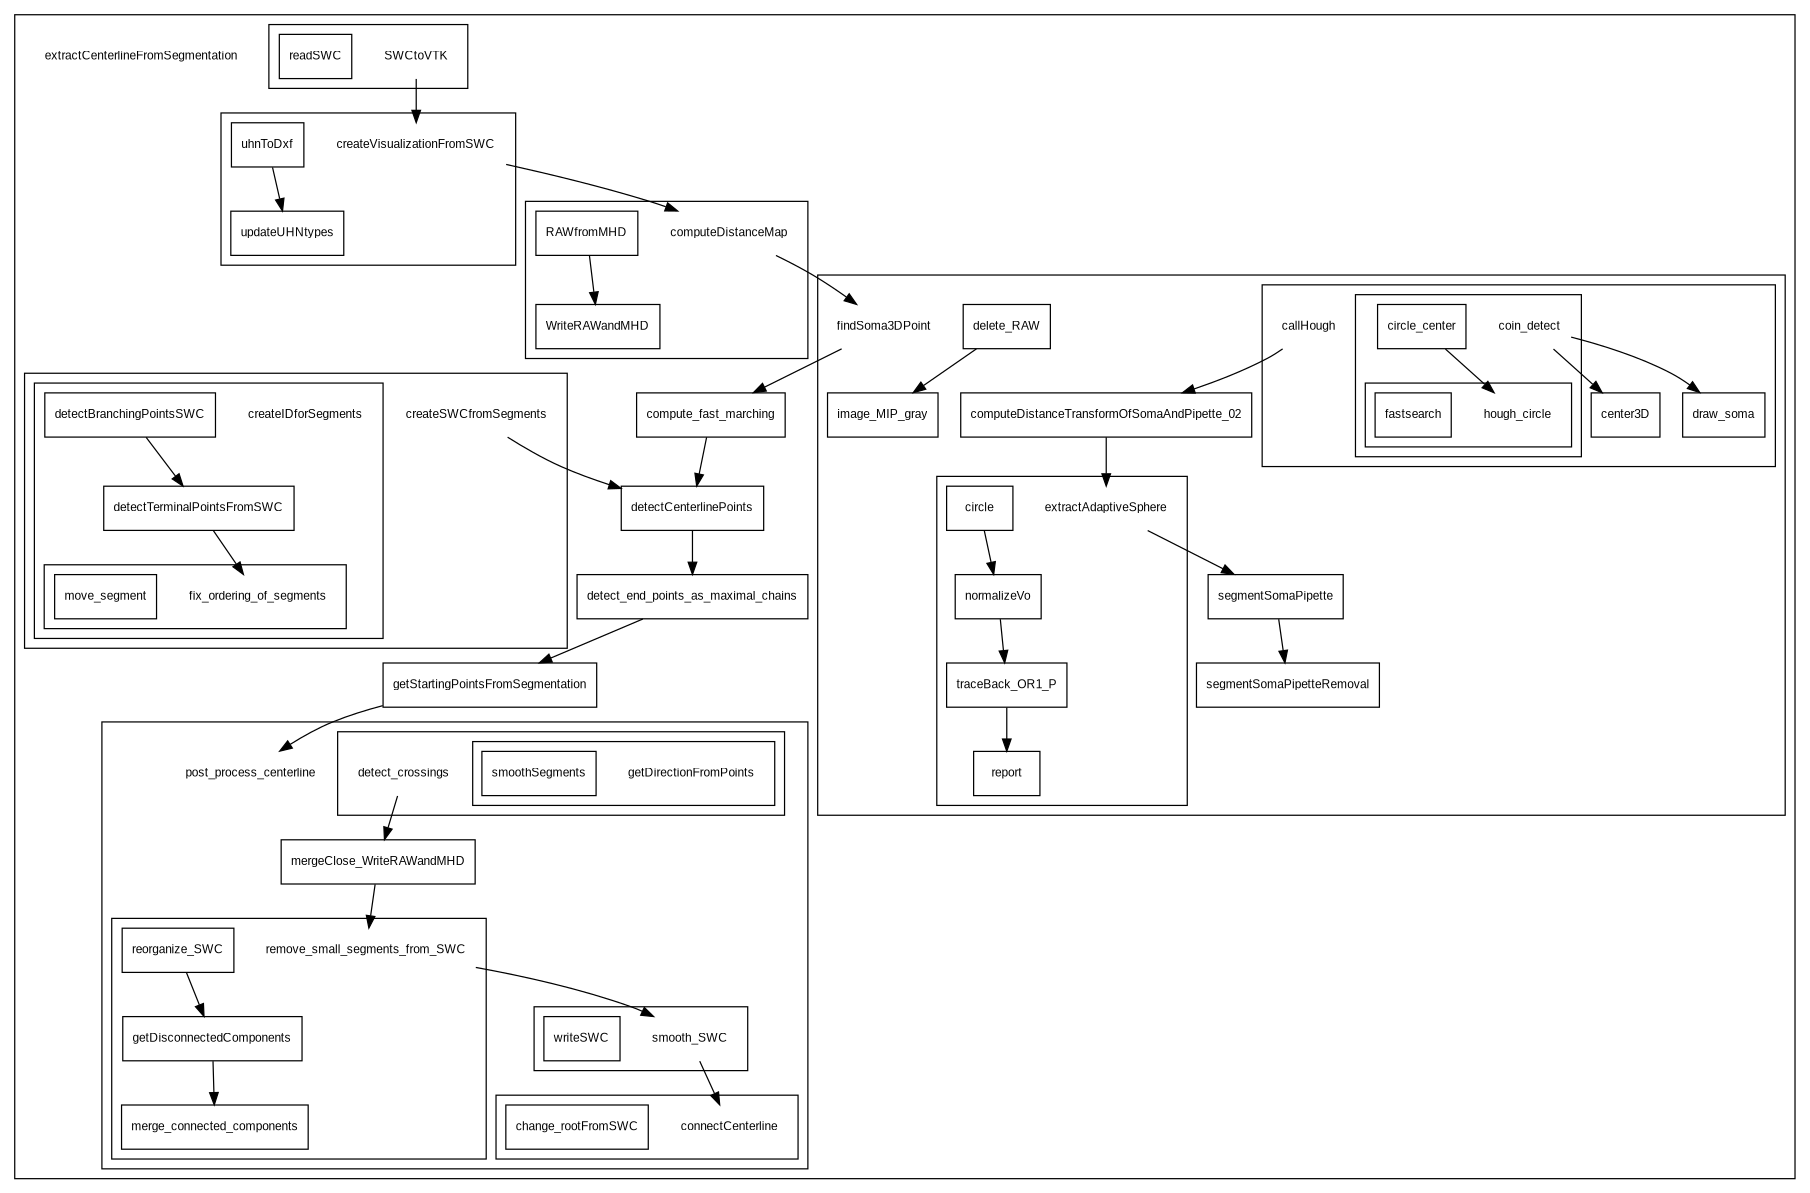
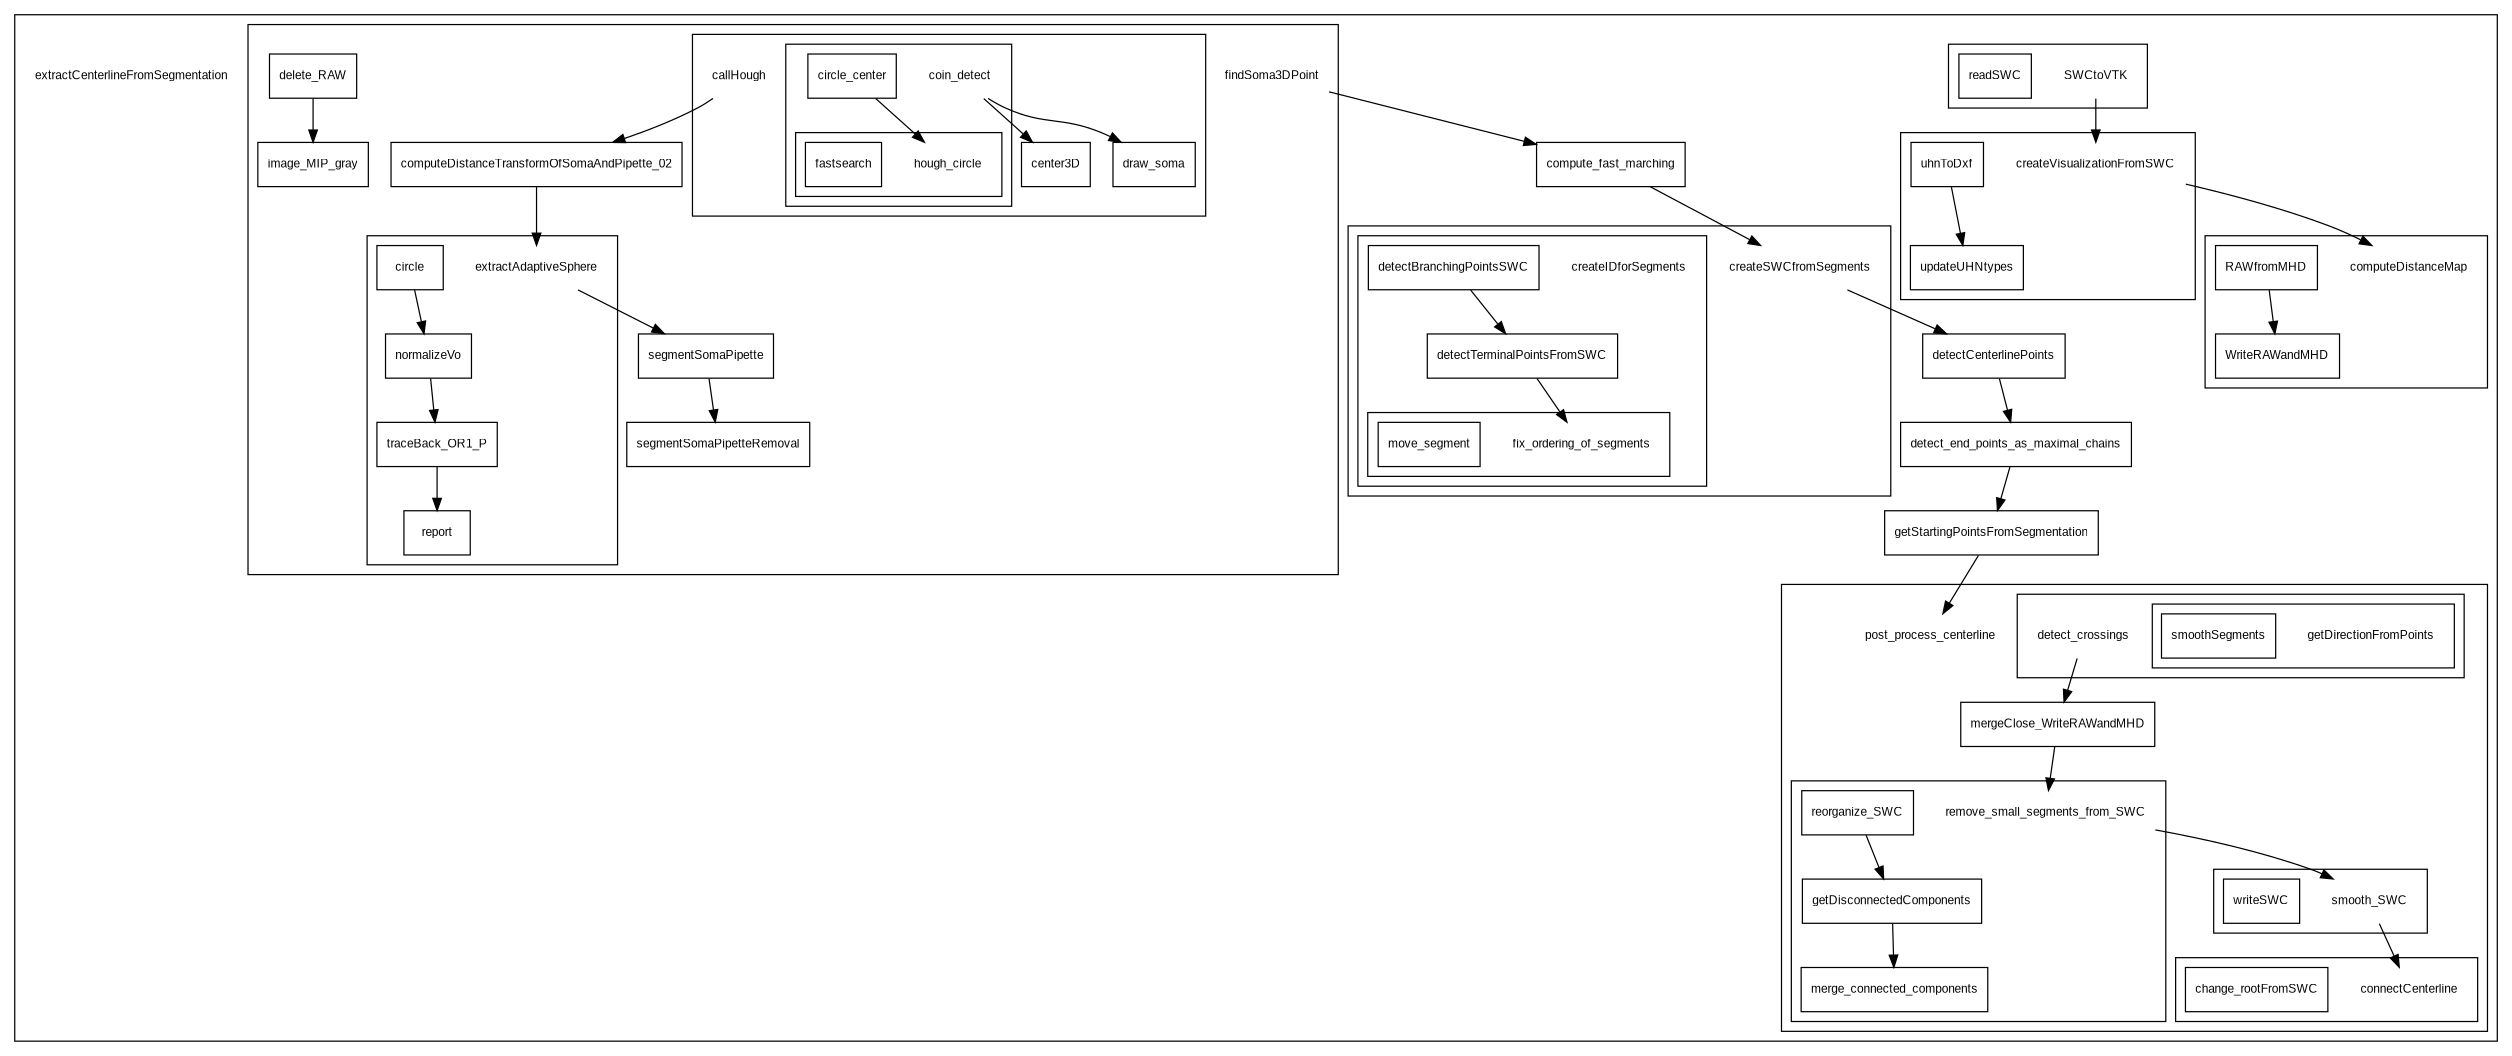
  digraph {
    compound=true
    fontname="Liberation Sans"
    fontsize=10
    node [fontname="Liberation Sans" fontsize=10 shape=rect]
    edge [fontname="Liberation Sans"]
    SWCtoVTK [shape=none]
    readSWC
    createVisualizationFromSWC [shape=none]
    uhnToDxf
    updateUHNtypes
    computeDistanceMap [shape=none]
    RAWfromMHD
    WriteRAWandMHD
    hough_circle [shape=none]
    fastsearch
    coin_detect [shape=none]
    circle_center
    callHough [shape=none]
    center3D
    draw_soma
    extractAdaptiveSphere [shape=none]
    circle
    normalizeVo
    traceBack_OR1_P
    report
    findSoma3DPoint [shape=none]
    computeDistanceTransformOfSomaAndPipette_02
    segmentSomaPipette
    segmentSomaPipetteRemoval
    delete_RAW
    image_MIP_gray
    fix_ordering_of_segments [shape=none]
    move_segment
    createIDforSegments [shape=none]
    detectBranchingPointsSWC
    detectTerminalPointsFromSWC
    createSWCfromSegments [shape=none]
    getDirectionFromPoints [shape=none]
    smoothSegments
    detect_crossings [shape=none]
    remove_small_segments_from_SWC [shape=none]
    reorganize_SWC
    getDisconnectedComponents
    merge_connected_components
    smooth_SWC [shape=none]
    writeSWC
    connectCenterline [shape=none]
    change_rootFromSWC
    post_process_centerline [shape=none]
    n45 [label=mergeClose_WriteRAWandMHD]
    extractCenterlineFromSegmentation [shape=none]
    compute_fast_marching
    detectCenterlinePoints
    detect_end_points_as_maximal_chains
    getStartingPointsFromSegmentation
    subgraph cluster_1 {
      extractCenterlineFromSegmentation
      compute_fast_marching
      detectCenterlinePoints
      detect_end_points_as_maximal_chains
      getStartingPointsFromSegmentation
      subgraph cluster_2 {
        SWCtoVTK
        readSWC
      }
      subgraph cluster_3 {
        createVisualizationFromSWC
        uhnToDxf
        updateUHNtypes
      }
      subgraph cluster_4 {
        computeDistanceMap
        RAWfromMHD
        WriteRAWandMHD
      }
      subgraph cluster_5 {
        findSoma3DPoint
        computeDistanceTransformOfSomaAndPipette_02
        segmentSomaPipette
        segmentSomaPipetteRemoval
        delete_RAW
        image_MIP_gray
        subgraph cluster_6 {
          callHough
          center3D
          draw_soma
          subgraph cluster_7 {
            coin_detect
            circle_center
            subgraph cluster_8 {
              hough_circle
              fastsearch
            }
          }
        }
        subgraph cluster_9 {
          extractAdaptiveSphere
          circle
          normalizeVo
          traceBack_OR1_P
          report
        }
      }
      subgraph cluster_10 {
        createSWCfromSegments
        subgraph cluster_11 {
          createIDforSegments
          detectBranchingPointsSWC
          detectTerminalPointsFromSWC
          subgraph cluster_12 {
            fix_ordering_of_segments
            move_segment
          }
        }
      }
      subgraph cluster_13 {
        post_process_centerline
        n45
        subgraph cluster_14 {
          detect_crossings
          subgraph cluster_15 {
            getDirectionFromPoints
            smoothSegments
          }
        }
        subgraph cluster_16 {
          remove_small_segments_from_SWC
          reorganize_SWC
          getDisconnectedComponents
          merge_connected_components
        }
        subgraph cluster_17 {
          smooth_SWC
          writeSWC
        }
        subgraph cluster_18 {
          connectCenterline
          change_rootFromSWC
        }
      }
    }
    SWCtoVTK -> createVisualizationFromSWC
    createVisualizationFromSWC -> computeDistanceMap
    uhnToDxf -> updateUHNtypes
-   computeDistanceMap -> findSoma3DPoint
    RAWfromMHD -> WriteRAWandMHD
    coin_detect -> center3D
    coin_detect -> draw_soma
    circle_center -> hough_circle
    callHough -> computeDistanceTransformOfSomaAndPipette_02
    extractAdaptiveSphere -> segmentSomaPipette
    circle -> normalizeVo
    normalizeVo -> traceBack_OR1_P
    traceBack_OR1_P -> report
    findSoma3DPoint -> compute_fast_marching
    computeDistanceTransformOfSomaAndPipette_02 -> extractAdaptiveSphere
    segmentSomaPipette -> segmentSomaPipetteRemoval
    delete_RAW -> image_MIP_gray
    detectBranchingPointsSWC -> detectTerminalPointsFromSWC
    detectTerminalPointsFromSWC -> fix_ordering_of_segments
    createSWCfromSegments -> detectCenterlinePoints
    detect_crossings -> n45
    remove_small_segments_from_SWC -> smooth_SWC
    reorganize_SWC -> getDisconnectedComponents
    getDisconnectedComponents -> merge_connected_components
    smooth_SWC -> connectCenterline
    n45 -> remove_small_segments_from_SWC
-   compute_fast_marching -> detectCenterlinePoints
+   compute_fast_marching -> createSWCfromSegments
    detectCenterlinePoints -> detect_end_points_as_maximal_chains
    detect_end_points_as_maximal_chains -> getStartingPointsFromSegmentation
    getStartingPointsFromSegmentation -> post_process_centerline
  }
